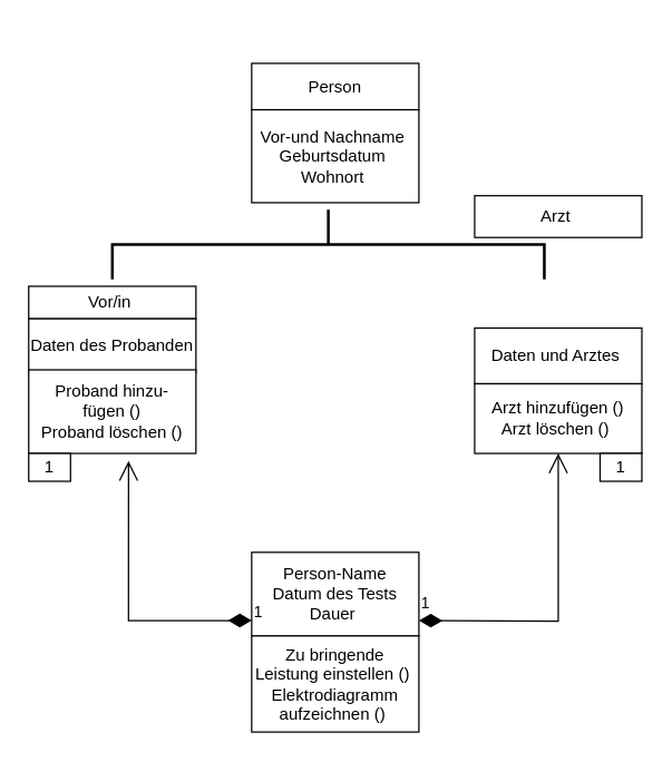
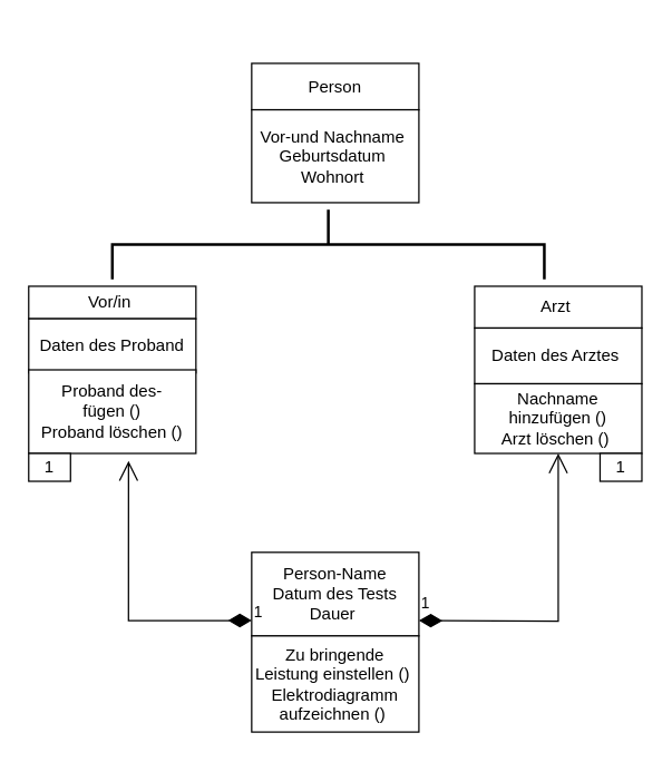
  <mxCell id="0" />
  <mxCell id="1" parent="0" />
  <mxCell id="2" value="" style="group" vertex="1" connectable="0" parent="1"><mxGeometry x="180" y="45" width="120" height="100" as="geometry" /></mxCell>
  <mxCell id="3" value="Person" style="rounded=0;whiteSpace=wrap;html=1;" vertex="1" parent="2"><mxGeometry width="120" height="33.333" as="geometry" /></mxCell>
  <mxCell id="4" value="Vor-und Nachname&amp;nbsp;&lt;br&gt;Geburtsdatum&amp;nbsp;&lt;br&gt;Wohnort&amp;nbsp;&lt;br&gt;" style="rounded=0;whiteSpace=wrap;html=1;" vertex="1" parent="2"><mxGeometry y="33.333" width="120" height="66.667" as="geometry" /></mxCell>
  <mxCell id="5" value="" style="group" vertex="1" connectable="0" parent="1"><mxGeometry x="20" y="205" width="120" height="70" as="geometry" /></mxCell>
  <mxCell id="6" value="Vor/in&amp;nbsp;" style="rounded=0;whiteSpace=wrap;html=1;" vertex="1" parent="5"><mxGeometry width="120" height="23.333" as="geometry" /></mxCell>
- <mxCell id="7" value="Daten des Probanden&lt;br&gt;" style="rounded=0;whiteSpace=wrap;html=1;" vertex="1" parent="5"><mxGeometry y="23.333" width="120" height="38.889" as="geometry" /></mxCell>
- <mxCell id="8" value="Arzt&amp;nbsp;" style="rounded=0;whiteSpace=wrap;html=1;" vertex="1" parent="1"><mxGeometry x="340" y="140" width="120" height="30" as="geometry" /></mxCell>
- <mxCell id="9" value="Daten und Arztes&amp;nbsp;" style="rounded=0;whiteSpace=wrap;html=1;" vertex="1" parent="1"><mxGeometry x="340" y="235" width="120" height="40" as="geometry" /></mxCell>
- <mxCell id="10" value="Proband hinzu-&lt;br&gt;fügen ()&lt;br&gt;Proband löschen ()" style="rounded=0;whiteSpace=wrap;html=1;" vertex="1" parent="1"><mxGeometry x="20" y="265" width="120" height="60" as="geometry" /></mxCell>
+ <mxCell id="7" value="Daten des Proband&lt;br&gt;" style="rounded=0;whiteSpace=wrap;html=1;" vertex="1" parent="5"><mxGeometry y="23.333" width="120" height="38.889" as="geometry" /></mxCell>
+ <mxCell id="8" value="Arzt&amp;nbsp;" style="rounded=0;whiteSpace=wrap;html=1;" vertex="1" parent="1"><mxGeometry x="340" y="205" width="120" height="30" as="geometry" /></mxCell>
+ <mxCell id="9" value="Daten des Arztes&amp;nbsp;" style="rounded=0;whiteSpace=wrap;html=1;" vertex="1" parent="1"><mxGeometry x="340" y="235" width="120" height="40" as="geometry" /></mxCell>
+ <mxCell id="10" value="Proband des-&lt;br&gt;fügen ()&lt;br&gt;Proband löschen ()" style="rounded=0;whiteSpace=wrap;html=1;" vertex="1" parent="1"><mxGeometry x="20" y="265" width="120" height="60" as="geometry" /></mxCell>
  <mxCell id="11" value="Person-Name&lt;br&gt;Datum des Tests&lt;br&gt;Dauer&amp;nbsp;" style="rounded=0;whiteSpace=wrap;html=1;" vertex="1" parent="1"><mxGeometry x="180" y="396" width="120" height="60" as="geometry" /></mxCell>
  <mxCell id="12" value="Zu bringende Leistung einstellen ()&amp;nbsp;&lt;br&gt;Elektrodiagramm aufzeichnen ()&amp;nbsp;" style="rounded=0;whiteSpace=wrap;html=1;" vertex="1" parent="1"><mxGeometry x="180" y="456" width="120" height="69" as="geometry" /></mxCell>
- <mxCell id="13" value="Arzt hinzufügen ()&lt;br&gt;Arzt löschen ()&amp;nbsp;" style="rounded=0;whiteSpace=wrap;html=1;" vertex="1" parent="1"><mxGeometry x="340" y="275" width="120" height="50" as="geometry" /></mxCell>
+ <mxCell id="13" value="Nachname hinzufügen ()&lt;br&gt;Arzt löschen ()&amp;nbsp;" style="rounded=0;whiteSpace=wrap;html=1;" vertex="1" parent="1"><mxGeometry x="340" y="275" width="120" height="50" as="geometry" /></mxCell>
  <mxCell id="14" value="" style="strokeWidth=2;html=1;shape=mxgraph.flowchart.annotation_2;align=left;labelPosition=right;pointerEvents=1;rotation=90;" vertex="1" parent="1"><mxGeometry x="210" y="20" width="50" height="310" as="geometry" /></mxCell>
  <mxCell id="15" value="1" style="rounded=0;whiteSpace=wrap;html=1;" vertex="1" parent="1"><mxGeometry x="20" y="325" width="30" height="20" as="geometry" /></mxCell>
  <mxCell id="16" value="1" style="rounded=0;whiteSpace=wrap;html=1;" vertex="1" parent="1"><mxGeometry x="430" y="325" width="30" height="20" as="geometry" /></mxCell>
  <mxCell id="17" value="1" style="endArrow=open;html=1;endSize=12;startArrow=diamondThin;startSize=14;startFill=1;edgeStyle=orthogonalEdgeStyle;align=left;verticalAlign=bottom;rounded=0;entryX=0.597;entryY=1.09;entryDx=0;entryDy=0;entryPerimeter=0;" edge="1" parent="1" target="10"><mxGeometry x="-1" y="3" relative="1" as="geometry"><mxPoint x="180" y="445" as="sourcePoint" /><mxPoint x="90" y="335" as="targetPoint" /><Array as="points"><mxPoint x="92" y="445" /></Array></mxGeometry></mxCell>
  <mxCell id="18" value="1" style="endArrow=open;html=1;endSize=12;startArrow=diamondThin;startSize=14;startFill=1;edgeStyle=orthogonalEdgeStyle;align=left;verticalAlign=bottom;rounded=0;entryX=0.5;entryY=1;entryDx=0;entryDy=0;" edge="1" parent="1" target="13"><mxGeometry x="-1" y="3" relative="1" as="geometry"><mxPoint x="300" y="445" as="sourcePoint" /><mxPoint x="460" y="445" as="targetPoint" /></mxGeometry></mxCell>
